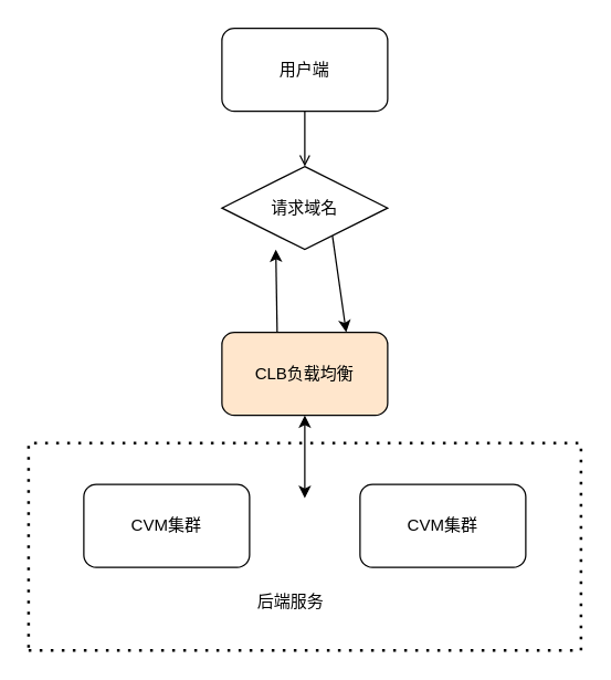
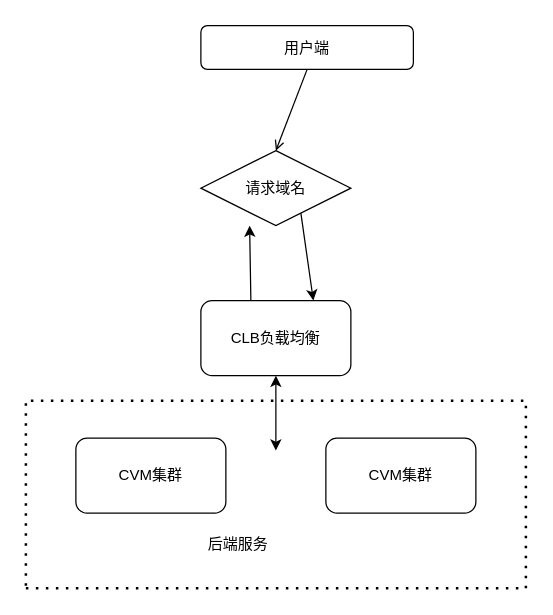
  <mxCell id="0" />
  <mxCell id="1" parent="0" />
  <mxCell id="2" value="请求域名" style="rhombus;whiteSpace=wrap;html=1;" vertex="1" parent="1"><mxGeometry x="160" y="120" width="120" height="60" as="geometry" /></mxCell>
  <mxCell id="3" value="" style="endArrow=classic;html=1;rounded=0;exitX=0.75;exitY=1;exitDx=0;exitDy=0;" edge="1" parent="1" source="2"><mxGeometry width="50" height="50" relative="1" as="geometry"><mxPoint x="210" y="330" as="sourcePoint" /><mxPoint x="250" y="240" as="targetPoint" /></mxGeometry></mxCell>
  <mxCell id="4" value="" style="endArrow=classic;html=1;rounded=0;entryX=0.325;entryY=1;entryDx=0;entryDy=0;entryPerimeter=0;" edge="1" parent="1" target="2"><mxGeometry width="50" height="50" relative="1" as="geometry"><mxPoint x="200" y="240" as="sourcePoint" /><mxPoint x="260" y="250" as="targetPoint" /></mxGeometry></mxCell>
- <mxCell id="5" value="CLB负载均衡" style="rounded=1;whiteSpace=wrap;html=1;fillColor=#ffe6cc;" vertex="1" parent="1"><mxGeometry x="160" y="240" width="120" height="60" as="geometry" /></mxCell>
- <mxCell id="6" value="用户端" style="rounded=1;whiteSpace=wrap;html=1;" vertex="1" parent="1"><mxGeometry x="160" y="20" width="120" height="60" as="geometry" /></mxCell>
+ <mxCell id="5" value="CLB负载均衡" style="rounded=1;whiteSpace=wrap;html=1;" vertex="1" parent="1"><mxGeometry x="160" y="240" width="120" height="60" as="geometry" /></mxCell>
+ <mxCell id="6" value="用户端" style="rounded=1;whiteSpace=wrap;html=1;" vertex="1" parent="1"><mxGeometry x="160" y="20" width="170" height="35" as="geometry" /></mxCell>
  <mxCell id="7" value="" style="endArrow=open;html=1;rounded=0;exitX=0.5;exitY=1;exitDx=0;exitDy=0;entryX=0.5;entryY=0;entryDx=0;entryDy=0;" edge="1" parent="1" source="6" target="2"><mxGeometry width="50" height="50" relative="1" as="geometry"><mxPoint x="260" y="190" as="sourcePoint" /><mxPoint x="260" y="250" as="targetPoint" /></mxGeometry></mxCell>
  <mxCell id="8" value="CVM集群" style="rounded=1;whiteSpace=wrap;html=1;" vertex="1" parent="1"><mxGeometry x="60" y="350" width="120" height="60" as="geometry" /></mxCell>
  <mxCell id="9" value="CVM集群" style="rounded=1;whiteSpace=wrap;html=1;" vertex="1" parent="1"><mxGeometry x="260" y="350" width="120" height="60" as="geometry" /></mxCell>
  <mxCell id="10" value="" style="endArrow=none;dashed=1;html=1;dashPattern=1 3;strokeWidth=2;rounded=0;" edge="1" parent="1"><mxGeometry width="50" height="50" relative="1" as="geometry"><mxPoint x="20" y="470" as="sourcePoint" /><mxPoint x="20" y="470" as="targetPoint" /><Array as="points"><mxPoint x="420" y="470" /><mxPoint x="420" y="320" /><mxPoint x="20" y="320" /></Array></mxGeometry></mxCell>
  <mxCell id="11" value="" style="endArrow=classic;startArrow=classic;html=1;rounded=0;entryX=0.5;entryY=1;entryDx=0;entryDy=0;" edge="1" parent="1" target="5"><mxGeometry width="50" height="50" relative="1" as="geometry"><mxPoint x="220" y="360" as="sourcePoint" /><mxPoint x="260" y="270" as="targetPoint" /></mxGeometry></mxCell>
- <mxCell id="12" value="后端服务" style="text;html=1;strokeColor=none;fillColor=none;align=center;verticalAlign=middle;whiteSpace=wrap;rounded=0;" vertex="1" parent="1"><mxGeometry x="180" y="420" width="60" height="30" as="geometry" /></mxCell>
+ <mxCell id="12" value="后端服务" style="text;html=1;strokeColor=none;fillColor=none;align=center;verticalAlign=middle;whiteSpace=wrap;rounded=0;" vertex="1" parent="1"><mxGeometry x="160" y="420" width="60" height="30" as="geometry" /></mxCell>
